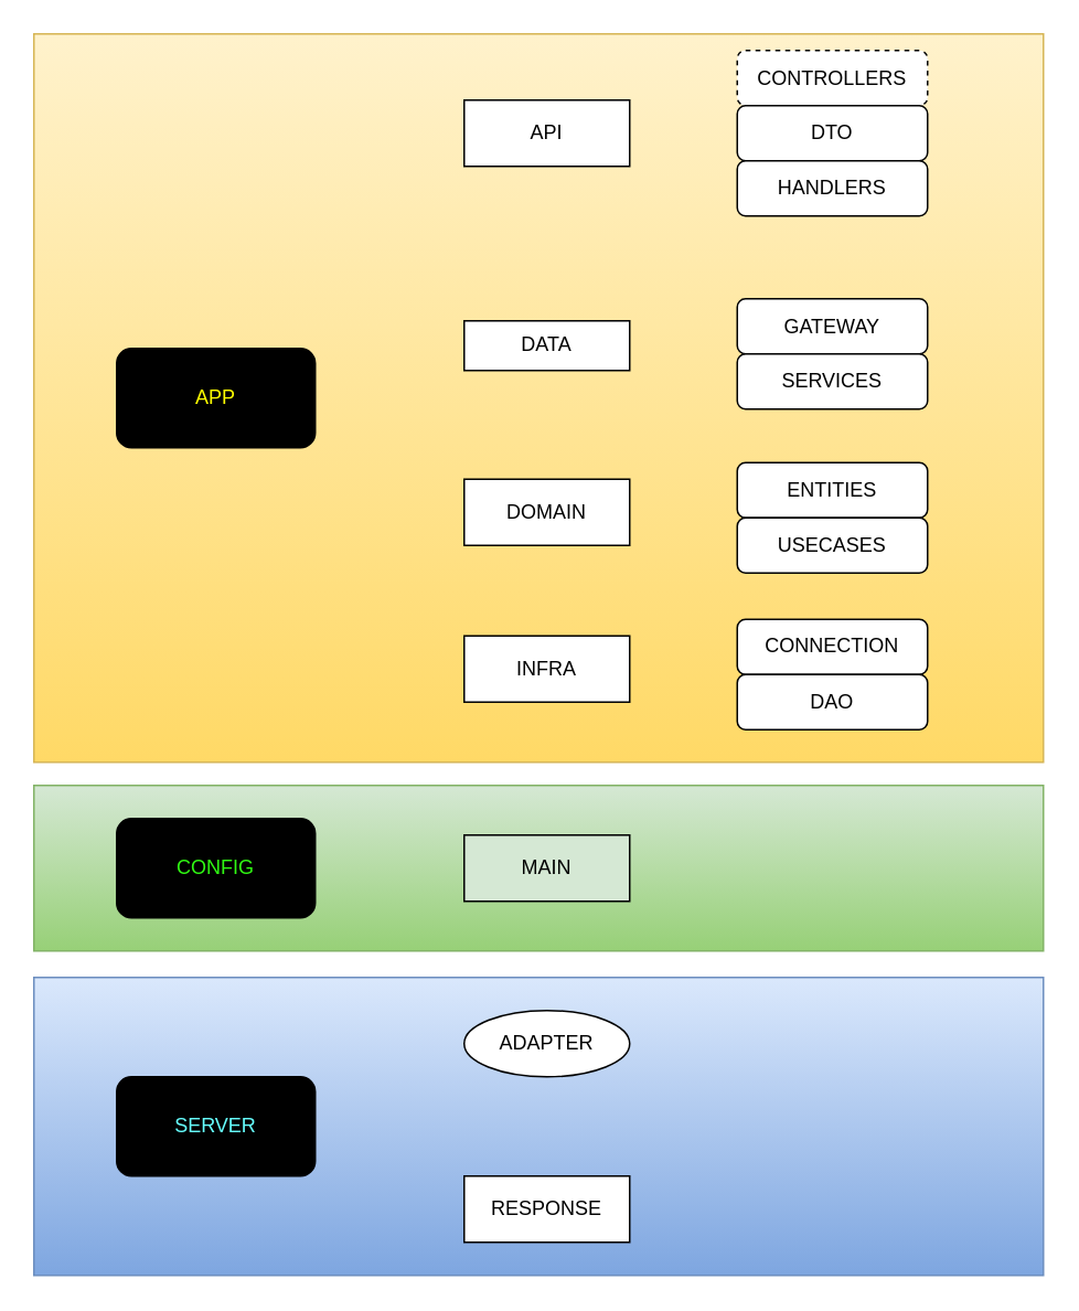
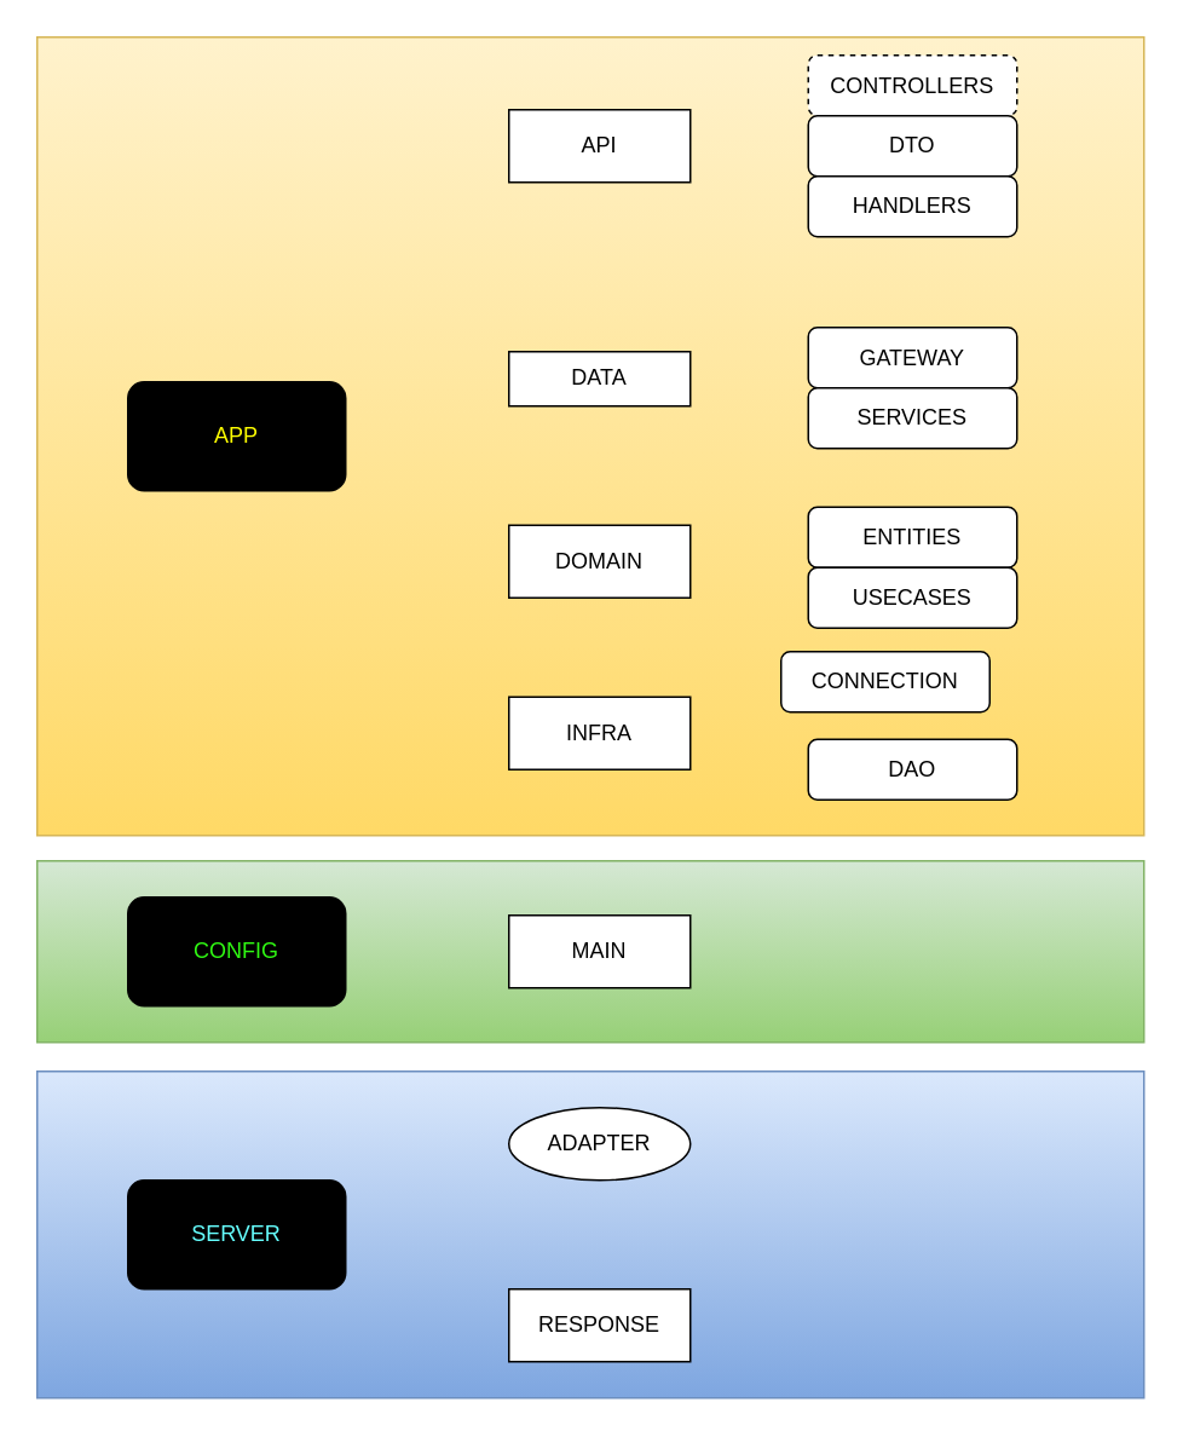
  <mxCell id="0" />
  <mxCell id="1" parent="0" />
  <mxCell id="2" value="" style="rounded=0;whiteSpace=wrap;html=1;fillColor=#dae8fc;gradientColor=#7ea6e0;strokeColor=#6c8ebf;" vertex="1" parent="1"><mxGeometry x="20" y="590" width="610" height="180" as="geometry" /></mxCell>
  <mxCell id="3" value="" style="rounded=0;whiteSpace=wrap;html=1;fillColor=#d5e8d4;gradientColor=#97d077;strokeColor=#82b366;" vertex="1" parent="1"><mxGeometry x="20" y="474" width="610" height="100" as="geometry" /></mxCell>
  <mxCell id="4" value="" style="rounded=0;whiteSpace=wrap;html=1;fillColor=#fff2cc;gradientColor=#ffd966;strokeColor=#d6b656;" vertex="1" parent="1"><mxGeometry x="20" y="20" width="610" height="440" as="geometry" /></mxCell>
  <mxCell id="5" value="&lt;font color=&quot;#ffff00&quot;&gt;APP&lt;/font&gt;" style="rounded=1;whiteSpace=wrap;html=1;fillColor=#000000;" vertex="1" parent="1"><mxGeometry x="70" y="210" width="120" height="60" as="geometry" /></mxCell>
  <mxCell id="6" value="&lt;font color=&quot;#30fa13&quot;&gt;CONFIG&lt;/font&gt;" style="rounded=1;whiteSpace=wrap;html=1;fillColor=#000000;" vertex="1" parent="1"><mxGeometry x="70" y="494" width="120" height="60" as="geometry" /></mxCell>
  <mxCell id="7" value="&lt;font color=&quot;#66ffff&quot;&gt;SERVER&lt;/font&gt;" style="rounded=1;whiteSpace=wrap;html=1;fillColor=#000000;" vertex="1" parent="1"><mxGeometry x="70" y="650" width="120" height="60" as="geometry" /></mxCell>
  <mxCell id="8" value="" style="group" vertex="1" connectable="0" parent="1"><mxGeometry x="445" y="30" width="115" height="100" as="geometry" /></mxCell>
  <mxCell id="9" value="CONTROLLERS" style="rounded=1;whiteSpace=wrap;html=1;dashed=1;" vertex="1" parent="8"><mxGeometry width="115" height="33.333" as="geometry" /></mxCell>
  <mxCell id="10" value="DTO" style="rounded=1;whiteSpace=wrap;html=1;" vertex="1" parent="8"><mxGeometry y="33.333" width="115" height="33.333" as="geometry" /></mxCell>
  <mxCell id="11" value="HANDLERS" style="rounded=1;whiteSpace=wrap;html=1;" vertex="1" parent="8"><mxGeometry y="66.667" width="115" height="33.333" as="geometry" /></mxCell>
  <mxCell id="12" value="GATEWAY" style="rounded=1;whiteSpace=wrap;html=1;" vertex="1" parent="1"><mxGeometry x="445" y="180.003" width="115" height="33.333" as="geometry" /></mxCell>
  <mxCell id="13" value="SERVICES" style="rounded=1;whiteSpace=wrap;html=1;" vertex="1" parent="1"><mxGeometry x="445" y="213.337" width="115" height="33.333" as="geometry" /></mxCell>
  <mxCell id="14" value="ENTITIES" style="rounded=1;whiteSpace=wrap;html=1;" vertex="1" parent="1"><mxGeometry x="445" y="279.003" width="115" height="33.333" as="geometry" /></mxCell>
  <mxCell id="15" value="USECASES" style="rounded=1;whiteSpace=wrap;html=1;" vertex="1" parent="1"><mxGeometry x="445" y="312.337" width="115" height="33.333" as="geometry" /></mxCell>
- <mxCell id="16" value="CONNECTION" style="rounded=1;whiteSpace=wrap;html=1;" vertex="1" parent="1"><mxGeometry x="445" y="373.663" width="115" height="33.333" as="geometry" /></mxCell>
+ <mxCell id="16" value="CONNECTION" style="rounded=1;whiteSpace=wrap;html=1;" vertex="1" parent="1"><mxGeometry x="430" y="358.663" width="115" height="33.333" as="geometry" /></mxCell>
  <mxCell id="17" value="DAO" style="rounded=1;whiteSpace=wrap;html=1;" vertex="1" parent="1"><mxGeometry x="445" y="406.997" width="115" height="33.333" as="geometry" /></mxCell>
  <mxCell id="18" value="API" style="rounded=0;whiteSpace=wrap;html=1;" vertex="1" parent="1"><mxGeometry x="280" y="60" width="100" height="40" as="geometry" /></mxCell>
  <mxCell id="19" value="DATA" style="rounded=0;whiteSpace=wrap;html=1;" vertex="1" parent="1"><mxGeometry x="280" y="193.34" width="100" height="30" as="geometry" /></mxCell>
  <mxCell id="20" value="DOMAIN" style="rounded=0;whiteSpace=wrap;html=1;" vertex="1" parent="1"><mxGeometry x="280" y="289" width="100" height="40" as="geometry" /></mxCell>
  <mxCell id="21" value="INFRA" style="rounded=0;whiteSpace=wrap;html=1;" vertex="1" parent="1"><mxGeometry x="280" y="383.66" width="100" height="40" as="geometry" /></mxCell>
- <mxCell id="22" value="MAIN" style="rounded=0;whiteSpace=wrap;html=1;fillColor=#d5e8d4;" vertex="1" parent="1"><mxGeometry x="280" y="504" width="100" height="40" as="geometry" /></mxCell>
+ <mxCell id="22" value="MAIN" style="rounded=0;whiteSpace=wrap;html=1;" vertex="1" parent="1"><mxGeometry x="280" y="504" width="100" height="40" as="geometry" /></mxCell>
  <mxCell id="23" value="ADAPTER" style="ellipse;whiteSpace=wrap;html=1;" vertex="1" parent="1"><mxGeometry x="280" y="610" width="100" height="40" as="geometry" /></mxCell>
  <mxCell id="24" value="RESPONSE" style="rounded=0;whiteSpace=wrap;html=1;" vertex="1" parent="1"><mxGeometry x="280" y="710" width="100" height="40" as="geometry" /></mxCell>
